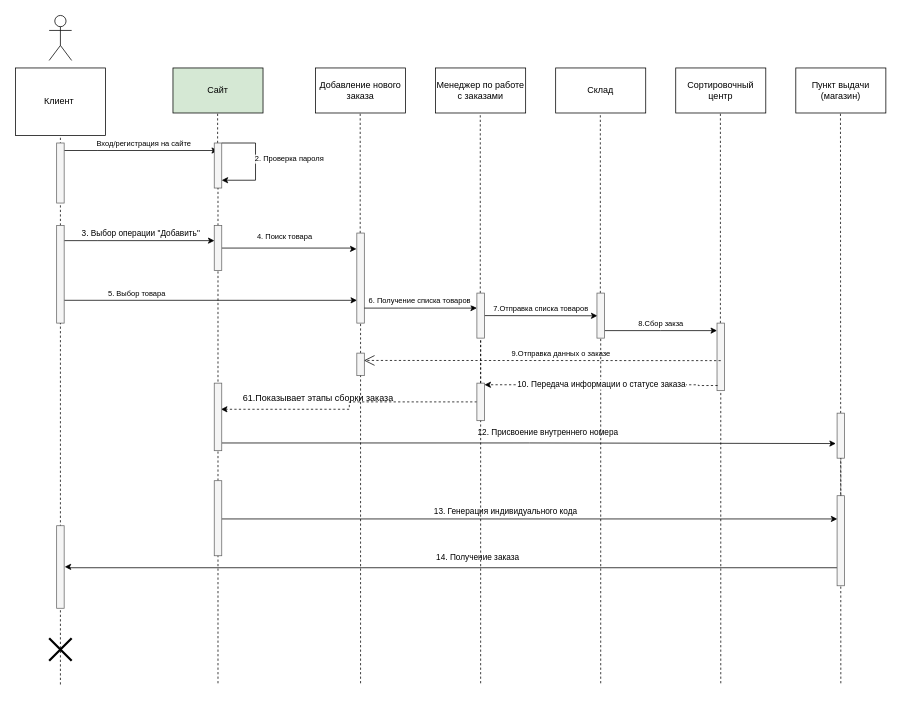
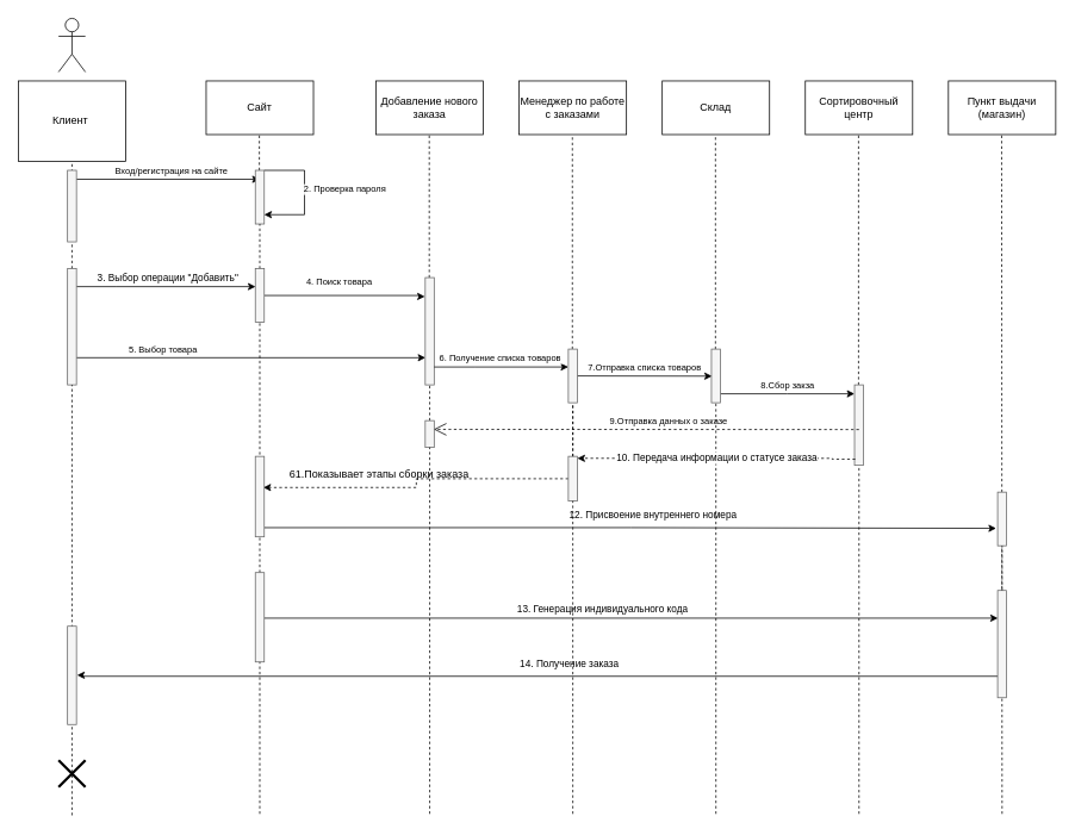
  <mxCell id="0" />
  <mxCell id="1" parent="0" />
  <mxCell id="2" value="Клиент&amp;nbsp;" style="rounded=0;whiteSpace=wrap;html=1;" parent="1" vertex="1"><mxGeometry x="20" y="90" width="120" height="90" as="geometry" /></mxCell>
- <mxCell id="3" value="Сайт" style="rounded=0;whiteSpace=wrap;html=1;fillColor=#d5e8d4;" parent="1" vertex="1"><mxGeometry x="230" y="90" width="120" height="60" as="geometry" /></mxCell>
+ <mxCell id="3" value="Сайт" style="rounded=0;whiteSpace=wrap;html=1;" parent="1" vertex="1"><mxGeometry x="230" y="90" width="120" height="60" as="geometry" /></mxCell>
  <mxCell id="4" value="Добавление нового заказа" style="rounded=0;whiteSpace=wrap;html=1;" parent="1" vertex="1"><mxGeometry x="420" y="90" width="120" height="60" as="geometry" /></mxCell>
  <mxCell id="5" value="Менеджер по работе с заказами" style="rounded=0;whiteSpace=wrap;html=1;" parent="1" vertex="1"><mxGeometry x="580" y="90" width="120" height="60" as="geometry" /></mxCell>
  <mxCell id="6" value="Склад" style="rounded=0;whiteSpace=wrap;html=1;" parent="1" vertex="1"><mxGeometry x="740" y="90" width="120" height="60" as="geometry" /></mxCell>
  <mxCell id="7" value="Сортировочный центр" style="rounded=0;whiteSpace=wrap;html=1;" parent="1" vertex="1"><mxGeometry x="900" y="90" width="120" height="60" as="geometry" /></mxCell>
  <mxCell id="8" value="Пункт выдачи (магазин)" style="rounded=0;whiteSpace=wrap;html=1;" parent="1" vertex="1"><mxGeometry x="1060" y="90" width="120" height="60" as="geometry" /></mxCell>
  <mxCell id="9" value="" style="endArrow=none;dashed=1;html=1;rounded=0;entryX=0.5;entryY=1;entryDx=0;entryDy=0;startArrow=none;" parent="1" source="23" target="2" edge="1"><mxGeometry width="50" height="50" relative="1" as="geometry"><mxPoint x="80" y="750" as="sourcePoint" /><mxPoint x="90" y="160" as="targetPoint" /></mxGeometry></mxCell>
  <mxCell id="10" value="" style="endArrow=none;dashed=1;html=1;rounded=0;entryX=0.5;entryY=1;entryDx=0;entryDy=0;startArrow=none;" parent="1" source="19" edge="1"><mxGeometry width="50" height="50" relative="1" as="geometry"><mxPoint x="289.5" y="750" as="sourcePoint" /><mxPoint x="289.5" y="150" as="targetPoint" /></mxGeometry></mxCell>
  <mxCell id="11" value="" style="endArrow=none;dashed=1;html=1;rounded=0;entryX=0.5;entryY=1;entryDx=0;entryDy=0;startArrow=none;" parent="1" source="30" edge="1"><mxGeometry width="50" height="50" relative="1" as="geometry"><mxPoint x="479.5" y="750" as="sourcePoint" /><mxPoint x="479.5" y="150" as="targetPoint" /></mxGeometry></mxCell>
  <mxCell id="12" value="" style="endArrow=none;dashed=1;html=1;rounded=0;entryX=0.5;entryY=1;entryDx=0;entryDy=0;startArrow=none;" parent="1" source="60" edge="1"><mxGeometry width="50" height="50" relative="1" as="geometry"><mxPoint x="640" y="910" as="sourcePoint" /><mxPoint x="639.5" y="150" as="targetPoint" /></mxGeometry></mxCell>
  <mxCell id="13" value="" style="endArrow=none;dashed=1;html=1;rounded=0;entryX=0.5;entryY=1;entryDx=0;entryDy=0;startArrow=none;" parent="1" source="58" edge="1"><mxGeometry width="50" height="50" relative="1" as="geometry"><mxPoint x="799.5" y="790" as="sourcePoint" /><mxPoint x="799.5" y="150" as="targetPoint" /></mxGeometry></mxCell>
  <mxCell id="14" value="" style="endArrow=none;dashed=1;html=1;rounded=0;entryX=0.5;entryY=1;entryDx=0;entryDy=0;startArrow=none;" parent="1" source="39" edge="1"><mxGeometry width="50" height="50" relative="1" as="geometry"><mxPoint x="960" y="830" as="sourcePoint" /><mxPoint x="959.5" y="150" as="targetPoint" /></mxGeometry></mxCell>
  <mxCell id="15" value="" style="endArrow=none;dashed=1;html=1;rounded=0;entryX=0.5;entryY=1;entryDx=0;entryDy=0;startArrow=none;" parent="1" edge="1"><mxGeometry width="50" height="50" relative="1" as="geometry"><mxPoint x="1120" y="910" as="sourcePoint" /><mxPoint x="1119.5" y="150" as="targetPoint" /></mxGeometry></mxCell>
  <mxCell id="16" value="Вход/регистрация на сайте" style="edgeStyle=orthogonalEdgeStyle;rounded=0;orthogonalLoop=1;jettySize=auto;html=1;fontSize=10;entryX=0.5;entryY=0.167;entryDx=0;entryDy=0;entryPerimeter=0;" parent="1" source="17" target="19" edge="1"><mxGeometry x="0.035" y="10" relative="1" as="geometry"><mxPoint x="280" y="200" as="targetPoint" /><Array as="points"><mxPoint x="130" y="200" /><mxPoint x="130" y="200" /></Array><mxPoint as="offset" /></mxGeometry></mxCell>
  <mxCell id="17" value="" style="html=1;points=[];perimeter=orthogonalPerimeter;fillColor=#f5f5f5;strokeColor=#666666;fontColor=#333333;" parent="1" vertex="1"><mxGeometry x="75" y="190" width="10" height="80" as="geometry" /></mxCell>
  <mxCell id="18" value="2. Проверка пароля" style="edgeStyle=orthogonalEdgeStyle;rounded=0;orthogonalLoop=1;jettySize=auto;html=1;fontSize=10;entryX=0.99;entryY=0.827;entryDx=0;entryDy=0;entryPerimeter=0;" parent="1" source="19" target="19" edge="1"><mxGeometry x="-0.059" y="45" relative="1" as="geometry"><mxPoint x="300" y="240" as="targetPoint" /><Array as="points"><mxPoint x="340" y="190" /><mxPoint x="340" y="240" /></Array><mxPoint as="offset" /></mxGeometry></mxCell>
  <mxCell id="19" value="" style="html=1;points=[];perimeter=orthogonalPerimeter;fillColor=#f5f5f5;strokeColor=#666666;fontColor=#333333;" parent="1" vertex="1"><mxGeometry x="285" y="190" width="10" height="60" as="geometry" /></mxCell>
  <mxCell id="20" value="" style="endArrow=none;dashed=1;html=1;rounded=0;entryX=0.5;entryY=1;entryDx=0;entryDy=0;startArrow=none;" parent="1" source="28" target="19" edge="1"><mxGeometry width="50" height="50" relative="1" as="geometry"><mxPoint x="289.5" y="750" as="sourcePoint" /><mxPoint x="289.5" y="150" as="targetPoint" /></mxGeometry></mxCell>
  <mxCell id="21" value="3. Выбор операции &quot;Добавить&quot;" style="edgeStyle=orthogonalEdgeStyle;rounded=0;orthogonalLoop=1;jettySize=auto;html=1;entryX=0.027;entryY=0.335;entryDx=0;entryDy=0;entryPerimeter=0;" parent="1" source="23" target="28" edge="1"><mxGeometry x="0.02" y="9" relative="1" as="geometry"><Array as="points"><mxPoint x="130" y="320" /></Array><mxPoint as="offset" /><mxPoint x="270" y="320" as="targetPoint" /></mxGeometry></mxCell>
  <mxCell id="22" value="5. Выбор товара&amp;nbsp;" style="edgeStyle=orthogonalEdgeStyle;rounded=0;orthogonalLoop=1;jettySize=auto;html=1;fontSize=10;entryX=0.024;entryY=0.747;entryDx=0;entryDy=0;entryPerimeter=0;" parent="1" target="30" edge="1"><mxGeometry x="-0.5" y="10" relative="1" as="geometry"><mxPoint x="465" y="400" as="targetPoint" /><mxPoint x="85" y="400" as="sourcePoint" /><mxPoint as="offset" /><Array as="points"><mxPoint x="475" y="400" /></Array></mxGeometry></mxCell>
  <mxCell id="23" value="" style="html=1;points=[];perimeter=orthogonalPerimeter;fillColor=#f5f5f5;strokeColor=#666666;fontColor=#333333;" parent="1" vertex="1"><mxGeometry x="75" y="300" width="10" height="130" as="geometry" /></mxCell>
  <mxCell id="24" value="" style="endArrow=none;dashed=1;html=1;rounded=0;entryX=0.5;entryY=1;entryDx=0;entryDy=0;startArrow=none;" parent="1" target="23" edge="1"><mxGeometry width="50" height="50" relative="1" as="geometry"><mxPoint x="80" y="911.6" as="sourcePoint" /><mxPoint x="80" y="150" as="targetPoint" /></mxGeometry></mxCell>
  <mxCell id="25" style="edgeStyle=orthogonalEdgeStyle;rounded=0;orthogonalLoop=1;jettySize=auto;html=1;entryX=1.073;entryY=0.498;entryDx=0;entryDy=0;entryPerimeter=0;" parent="1" source="46" target="26" edge="1"><mxGeometry relative="1" as="geometry"><mxPoint x="90" y="750" as="targetPoint" /><mxPoint x="990" y="870" as="sourcePoint" /><Array as="points"><mxPoint x="90" y="756" /><mxPoint x="90" y="755" /></Array></mxGeometry></mxCell>
  <mxCell id="26" value="" style="html=1;points=[];perimeter=orthogonalPerimeter;fillColor=#f5f5f5;strokeColor=#666666;fontColor=#333333;" parent="1" vertex="1"><mxGeometry x="75" y="700" width="10" height="110" as="geometry" /></mxCell>
  <mxCell id="27" value="4. Поиск товара&amp;nbsp;" style="edgeStyle=orthogonalEdgeStyle;rounded=0;orthogonalLoop=1;jettySize=auto;html=1;fontSize=10;entryX=-0.044;entryY=0.176;entryDx=0;entryDy=0;entryPerimeter=0;" parent="1" source="28" target="30" edge="1"><mxGeometry x="-0.055" y="15" relative="1" as="geometry"><Array as="points"><mxPoint x="470" y="330" /><mxPoint x="470" y="331" /></Array><mxPoint as="offset" /><mxPoint x="470" y="350" as="targetPoint" /></mxGeometry></mxCell>
  <mxCell id="28" value="" style="html=1;points=[];perimeter=orthogonalPerimeter;fillColor=#f5f5f5;strokeColor=#666666;fontColor=#333333;" parent="1" vertex="1"><mxGeometry x="285" y="300" width="10" height="60" as="geometry" /></mxCell>
  <mxCell id="29" value="" style="endArrow=none;dashed=1;html=1;rounded=0;entryX=0.5;entryY=1;entryDx=0;entryDy=0;startArrow=none;" parent="1" target="28" edge="1"><mxGeometry width="50" height="50" relative="1" as="geometry"><mxPoint x="290" y="910" as="sourcePoint" /><mxPoint x="290" y="250" as="targetPoint" /></mxGeometry></mxCell>
  <mxCell id="30" value="" style="html=1;points=[];perimeter=orthogonalPerimeter;fillColor=#f5f5f5;strokeColor=#666666;fontColor=#333333;" parent="1" vertex="1"><mxGeometry x="475" y="310" width="10" height="120" as="geometry" /></mxCell>
  <mxCell id="31" value="" style="endArrow=none;dashed=1;html=1;rounded=0;entryX=0.5;entryY=1;entryDx=0;entryDy=0;startArrow=none;" parent="1" source="32" target="30" edge="1"><mxGeometry width="50" height="50" relative="1" as="geometry"><mxPoint x="480" y="830" as="sourcePoint" /><mxPoint x="479.5" y="150" as="targetPoint" /></mxGeometry></mxCell>
  <mxCell id="32" value="" style="html=1;points=[];perimeter=orthogonalPerimeter;fillColor=#f5f5f5;strokeColor=#666666;fontColor=#333333;" parent="1" vertex="1"><mxGeometry x="475" y="470" width="10" height="30" as="geometry" /></mxCell>
  <mxCell id="33" value="" style="endArrow=none;dashed=1;html=1;rounded=0;entryX=0.5;entryY=1;entryDx=0;entryDy=0;startArrow=none;" parent="1" target="32" edge="1"><mxGeometry width="50" height="50" relative="1" as="geometry"><mxPoint x="480" y="520" as="sourcePoint" /><mxPoint x="480" y="410" as="targetPoint" /></mxGeometry></mxCell>
  <mxCell id="34" style="edgeStyle=orthogonalEdgeStyle;rounded=0;orthogonalLoop=1;jettySize=auto;html=1;dashed=1;startArrow=none;entryX=0.895;entryY=0.387;entryDx=0;entryDy=0;entryPerimeter=0;" parent="1" source="56" target="52" edge="1"><mxGeometry relative="1" as="geometry"><mxPoint x="950" y="540" as="sourcePoint" /><Array as="points" /></mxGeometry></mxCell>
  <mxCell id="35" value="" style="endArrow=none;dashed=1;html=1;rounded=0;startArrow=none;" parent="1" edge="1"><mxGeometry width="50" height="50" relative="1" as="geometry"><mxPoint x="480" y="910" as="sourcePoint" /><mxPoint x="480" y="520" as="targetPoint" /></mxGeometry></mxCell>
  <mxCell id="36" value="8.Сбор закза" style="edgeStyle=orthogonalEdgeStyle;rounded=0;orthogonalLoop=1;jettySize=auto;html=1;fontSize=10;startArrow=none;" parent="1" source="58" target="39" edge="1"><mxGeometry y="10" relative="1" as="geometry"><Array as="points"><mxPoint x="880" y="440" /><mxPoint x="880" y="440" /></Array><mxPoint as="offset" /></mxGeometry></mxCell>
  <mxCell id="37" value="" style="endArrow=none;dashed=1;html=1;rounded=0;entryX=0.5;entryY=1;entryDx=0;entryDy=0;startArrow=none;" parent="1" source="56" target="60" edge="1"><mxGeometry width="50" height="50" relative="1" as="geometry"><mxPoint x="640" y="830" as="sourcePoint" /><mxPoint x="639.5" y="150" as="targetPoint" /></mxGeometry></mxCell>
  <mxCell id="38" value="14. Получение заказа" style="edgeLabel;html=1;align=center;verticalAlign=middle;resizable=0;points=[];" parent="1" vertex="1" connectable="0"><mxGeometry x="635" y="741" as="geometry" /></mxCell>
  <mxCell id="39" value="" style="html=1;points=[];perimeter=orthogonalPerimeter;fillColor=#f5f5f5;fontColor=#333333;strokeColor=#666666;" parent="1" vertex="1"><mxGeometry x="955" y="430" width="10" height="90" as="geometry" /></mxCell>
  <mxCell id="40" value="" style="endArrow=none;dashed=1;html=1;rounded=0;entryX=0.5;entryY=1;entryDx=0;entryDy=0;startArrow=none;" parent="1" target="39" edge="1"><mxGeometry width="50" height="50" relative="1" as="geometry"><mxPoint x="960" y="910" as="sourcePoint" /><mxPoint x="959.5" y="150" as="targetPoint" /></mxGeometry></mxCell>
  <mxCell id="41" value="9.Отправка данных о заказе" style="endArrow=open;endSize=12;dashed=1;html=1;rounded=0;fontSize=10;entryX=0.952;entryY=0.325;entryDx=0;entryDy=0;entryPerimeter=0;" parent="1" target="32" edge="1"><mxGeometry x="-0.106" y="-10" width="160" relative="1" as="geometry"><mxPoint x="960" y="480" as="sourcePoint" /><mxPoint x="910" y="484.5" as="targetPoint" /><mxPoint as="offset" /></mxGeometry></mxCell>
  <mxCell id="42" value="7.Отправка списка товаров" style="edgeStyle=orthogonalEdgeStyle;rounded=0;orthogonalLoop=1;jettySize=auto;html=1;fontSize=10;startArrow=none;entryX=0.063;entryY=0.504;entryDx=0;entryDy=0;entryPerimeter=0;" parent="1" target="58" edge="1"><mxGeometry x="-0.004" y="10" relative="1" as="geometry"><Array as="points"><mxPoint x="645" y="420" /></Array><mxPoint as="offset" /><mxPoint x="645" y="420" as="sourcePoint" /><mxPoint x="790" y="410" as="targetPoint" /></mxGeometry></mxCell>
  <mxCell id="43" style="edgeStyle=orthogonalEdgeStyle;rounded=0;orthogonalLoop=1;jettySize=auto;html=1;entryX=0.033;entryY=0.258;entryDx=0;entryDy=0;entryPerimeter=0;" parent="1" source="45" target="46" edge="1"><mxGeometry relative="1" as="geometry"><mxPoint x="1110" y="700" as="targetPoint" /><mxPoint x="300" y="700" as="sourcePoint" /><Array as="points"><mxPoint x="1115" y="690" /></Array></mxGeometry></mxCell>
  <mxCell id="44" value="13. Генерация индивидуального кода" style="edgeLabel;html=1;align=center;verticalAlign=middle;resizable=0;points=[];" parent="43" vertex="1" connectable="0"><mxGeometry x="-0.054" y="3" relative="1" as="geometry"><mxPoint x="-11" y="-7" as="offset" /></mxGeometry></mxCell>
  <mxCell id="45" value="" style="html=1;points=[];perimeter=orthogonalPerimeter;fillColor=#f5f5f5;strokeColor=#666666;fontColor=#333333;" parent="1" vertex="1"><mxGeometry x="285" y="640" width="10" height="100" as="geometry" /></mxCell>
  <mxCell id="46" value="" style="html=1;points=[];perimeter=orthogonalPerimeter;fillColor=#f5f5f5;strokeColor=#666666;fontColor=#333333;" parent="1" vertex="1"><mxGeometry x="1115" y="660" width="10" height="120" as="geometry" /></mxCell>
  <mxCell id="47" style="edgeStyle=orthogonalEdgeStyle;rounded=0;orthogonalLoop=1;jettySize=auto;html=1;entryX=-0.167;entryY=0.675;entryDx=0;entryDy=0;entryPerimeter=0;exitX=1.03;exitY=0.886;exitDx=0;exitDy=0;exitPerimeter=0;" parent="1" source="52" target="50" edge="1"><mxGeometry relative="1" as="geometry"><mxPoint x="1110" y="580" as="targetPoint" /><mxPoint x="300" y="590" as="sourcePoint" /><Array as="points" /></mxGeometry></mxCell>
  <mxCell id="48" value="12. Присвоение внутреннего номера&amp;nbsp;" style="edgeLabel;html=1;align=center;verticalAlign=middle;resizable=0;points=[];" parent="47" vertex="1" connectable="0"><mxGeometry x="0.064" y="3" relative="1" as="geometry"><mxPoint y="-12" as="offset" /></mxGeometry></mxCell>
  <mxCell id="49" value="" style="endArrow=none;dashed=1;html=1;rounded=0;entryX=0.5;entryY=1;entryDx=0;entryDy=0;startArrow=none;" parent="1" edge="1"><mxGeometry width="50" height="50" relative="1" as="geometry"><mxPoint x="800" y="910" as="sourcePoint" /><mxPoint x="800" y="610" as="targetPoint" /></mxGeometry></mxCell>
  <mxCell id="50" value="" style="html=1;points=[];perimeter=orthogonalPerimeter;fillColor=#f5f5f5;strokeColor=#666666;fontColor=#333333;" parent="1" vertex="1"><mxGeometry x="1115" y="550" width="10" height="60" as="geometry" /></mxCell>
  <mxCell id="51" value="" style="endArrow=none;dashed=1;html=1;rounded=0;entryX=0.5;entryY=1;entryDx=0;entryDy=0;startArrow=none;" parent="1" source="46" target="50" edge="1"><mxGeometry width="50" height="50" relative="1" as="geometry"><mxPoint x="1119.5" y="660" as="sourcePoint" /><mxPoint x="1119.5" y="150" as="targetPoint" /></mxGeometry></mxCell>
  <mxCell id="52" value="" style="html=1;points=[];perimeter=orthogonalPerimeter;fillColor=#f5f5f5;strokeColor=#666666;fontColor=#333333;" parent="1" vertex="1"><mxGeometry x="285" y="510" width="10" height="90" as="geometry" /></mxCell>
  <mxCell id="53" value="61.Показывает этапы сборки заказа&amp;nbsp;" style="text;html=1;align=center;verticalAlign=middle;resizable=0;points=[];autosize=1;strokeColor=none;fillColor=none;" parent="1" vertex="1"><mxGeometry x="310" y="515" width="230" height="30" as="geometry" /></mxCell>
  <mxCell id="54" value="" style="shape=umlActor;verticalLabelPosition=bottom;verticalAlign=top;html=1;outlineConnect=0;" parent="1" vertex="1"><mxGeometry x="65" y="20" width="30" height="60" as="geometry" /></mxCell>
  <mxCell id="55" value="6. Получение списка товаров&amp;nbsp;" style="edgeStyle=orthogonalEdgeStyle;rounded=0;orthogonalLoop=1;jettySize=auto;html=1;fontSize=10;align=center;" parent="1" edge="1"><mxGeometry y="10" relative="1" as="geometry"><mxPoint x="635" y="410" as="targetPoint" /><Array as="points"><mxPoint x="530" y="410" /><mxPoint x="530" y="410" /></Array><mxPoint as="offset" /><mxPoint x="485" y="410" as="sourcePoint" /></mxGeometry></mxCell>
  <mxCell id="56" value="" style="html=1;points=[];perimeter=orthogonalPerimeter;fillColor=#f5f5f5;strokeColor=#666666;fontColor=#333333;" parent="1" vertex="1"><mxGeometry x="635" y="510" width="10" height="50" as="geometry" /></mxCell>
  <mxCell id="57" value="" style="endArrow=none;dashed=1;html=1;rounded=0;entryX=0.5;entryY=1;entryDx=0;entryDy=0;startArrow=none;" parent="1" target="56" edge="1"><mxGeometry width="50" height="50" relative="1" as="geometry"><mxPoint x="640" y="910" as="sourcePoint" /><mxPoint x="639.5" y="150" as="targetPoint" /></mxGeometry></mxCell>
  <mxCell id="58" value="" style="html=1;points=[];perimeter=orthogonalPerimeter;fillColor=#f5f5f5;strokeColor=#666666;fontColor=#333333;" parent="1" vertex="1"><mxGeometry x="795" y="390" width="10" height="60" as="geometry" /></mxCell>
  <mxCell id="59" value="" style="endArrow=none;dashed=1;html=1;rounded=0;entryX=0.5;entryY=1;entryDx=0;entryDy=0;startArrow=none;" parent="1" target="58" edge="1"><mxGeometry width="50" height="50" relative="1" as="geometry"><mxPoint x="800" y="610" as="sourcePoint" /><mxPoint x="799.5" y="150" as="targetPoint" /></mxGeometry></mxCell>
  <mxCell id="60" value="" style="html=1;points=[];perimeter=orthogonalPerimeter;fillColor=#f5f5f5;strokeColor=#666666;fontColor=#333333;" parent="1" vertex="1"><mxGeometry x="635" y="390" width="10" height="60" as="geometry" /></mxCell>
  <mxCell id="61" value="" style="endArrow=none;dashed=1;html=1;rounded=0;entryX=0.5;entryY=1;entryDx=0;entryDy=0;startArrow=none;" parent="1" source="56" target="60" edge="1"><mxGeometry width="50" height="50" relative="1" as="geometry"><mxPoint x="639.5" y="460" as="sourcePoint" /><mxPoint x="639.5" y="150" as="targetPoint" /></mxGeometry></mxCell>
  <mxCell id="62" value="10. Передача информации о статусе заказа" style="edgeStyle=orthogonalEdgeStyle;rounded=0;orthogonalLoop=1;jettySize=auto;html=1;entryX=1.014;entryY=0.043;entryDx=0;entryDy=0;entryPerimeter=0;dashed=1;startArrow=none;exitX=0.078;exitY=0.924;exitDx=0;exitDy=0;exitPerimeter=0;" parent="1" source="39" target="56" edge="1"><mxGeometry relative="1" as="geometry"><mxPoint x="940" y="513" as="sourcePoint" /><mxPoint x="616.28" y="509.37" as="targetPoint" /><Array as="points"><mxPoint x="930" y="513" /></Array></mxGeometry></mxCell>
  <mxCell id="63" value="" style="shape=umlDestroy;whiteSpace=wrap;html=1;strokeWidth=3;strokeColor=default;" parent="1" vertex="1"><mxGeometry x="65" y="850" width="30" height="30" as="geometry" /></mxCell>
